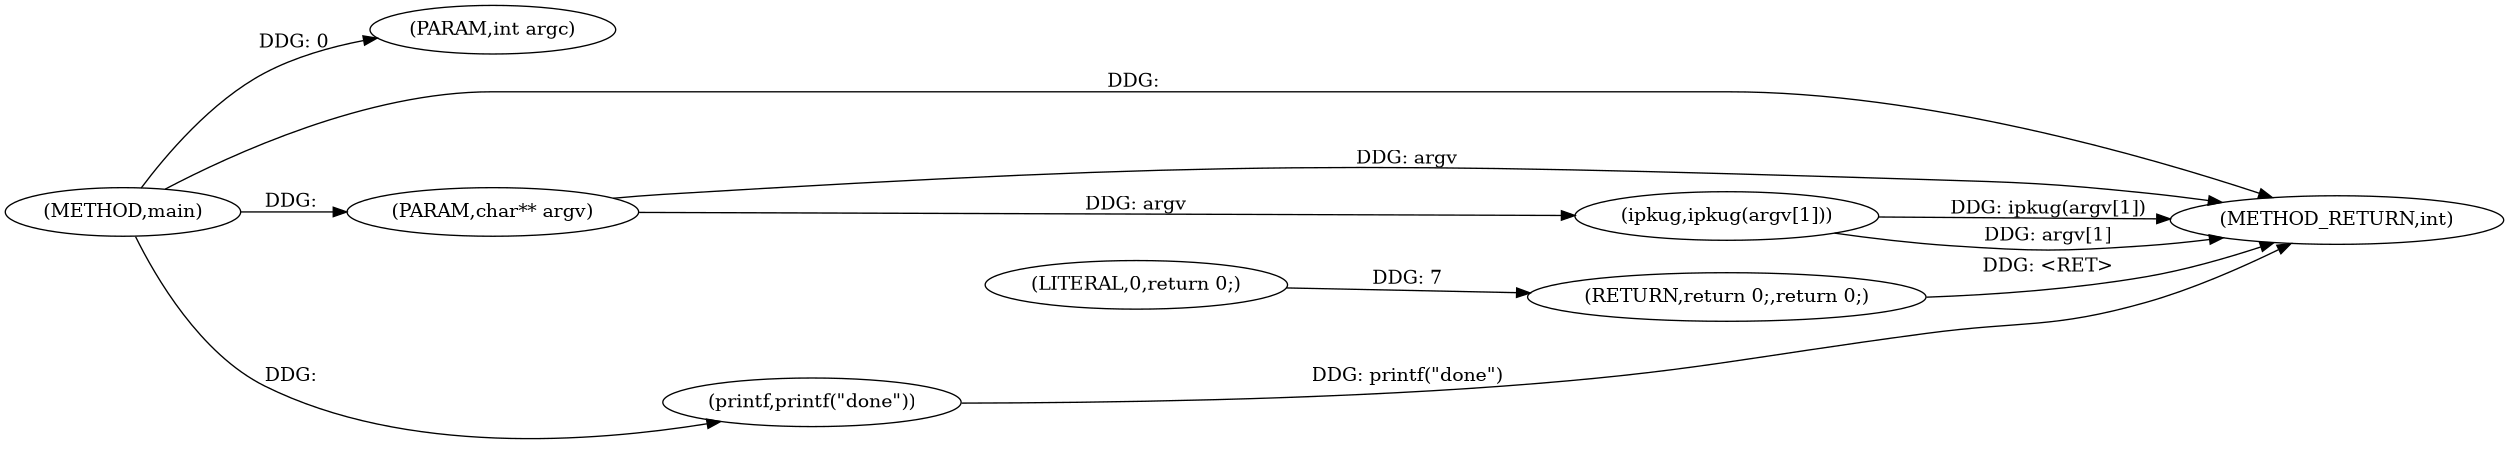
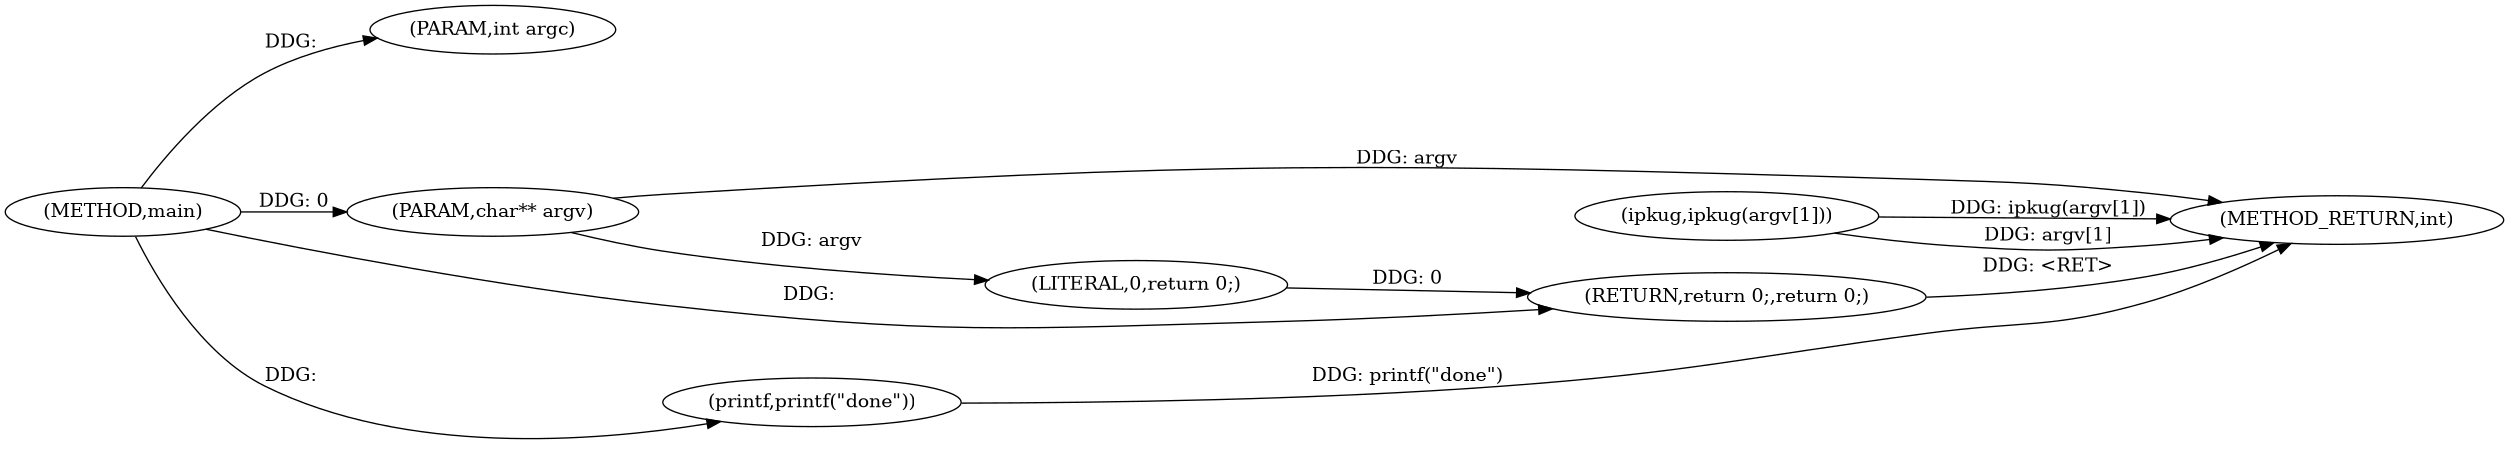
  digraph {
    fontname="DejaVu Serif"
    rankdir=LR
    node [fontname="DejaVu Serif"]
    edge [fontname="DejaVu Serif"]
    n1 [label="(METHOD,main)"]
    n2 [label="(PARAM,int argc)"]
    n3 [label="(PARAM,char** argv)"]
    n4 [label="(printf,printf(\"done\"))"]
    n5 [label="(RETURN,return 0;,return 0;)"]
    n6 [label="(METHOD_RETURN,int)"]
    n7 [label="(ipkug,ipkug(argv[1]))"]
    n8 [label="(LITERAL,0,return 0;)"]
-   n1 -> n2 [label="DDG: 0"]
-   n1 -> n3 [label="DDG: "]
+   n1 -> n2 [label="DDG: "]
+   n1 -> n3 [label="DDG: 0"]
    n1 -> n4 [label="DDG: "]
-   n1 -> n6 [label="DDG: "]
+   n1 -> n5 [label="DDG: "]
    n3 -> n6 [label="DDG: argv"]
-   n3 -> n7 [label="DDG: argv"]
+   n3 -> n8 [label="DDG: argv"]
    n4 -> n6 [label="DDG: printf(\"done\")"]
    n5 -> n6 [label="DDG: <RET>"]
    n7 -> n6 [label="DDG: ipkug(argv[1])"]
    n7 -> n6 [label="DDG: argv[1]"]
-   n8 -> n5 [label="DDG: 7"]
+   n8 -> n5 [label="DDG: 0"]
  }
